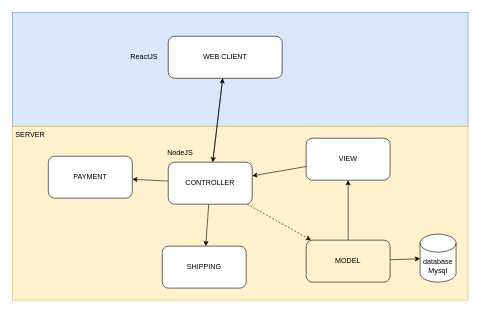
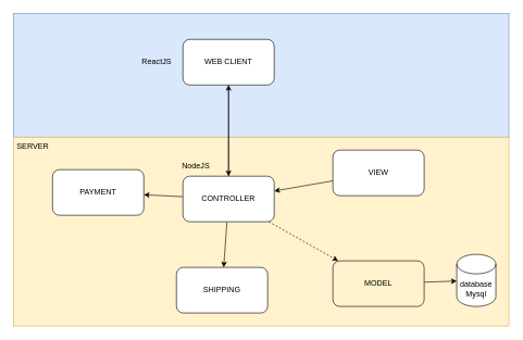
  <mxCell id="0" />
  <mxCell id="1" parent="0" />
  <mxCell id="2" value="" style="rounded=0;whiteSpace=wrap;html=1;fillColor=#dae8fc;strokeColor=#6c8ebf;" vertex="1" parent="1"><mxGeometry y="20" width="760" height="190" as="geometry" x="20" /></mxCell>
  <mxCell id="3" value="" style="rounded=0;whiteSpace=wrap;html=1;fillColor=#fff2cc;strokeColor=#d6b656;" vertex="1" parent="1"><mxGeometry y="210" width="760" height="290" as="geometry" x="20" /></mxCell>
  <mxCell id="4" style="edgeStyle=none;rounded=0;orthogonalLoop=1;jettySize=auto;html=1;" edge="1" parent="1" source="5" target="13"><mxGeometry relative="1" as="geometry" /></mxCell>
- <mxCell id="5" value="WEB CLIENT" style="rounded=1;whiteSpace=wrap;html=1;" vertex="1" parent="1"><mxGeometry x="280" y="60" width="190" height="70" as="geometry" /></mxCell>
+ <mxCell id="5" value="WEB CLIENT" style="rounded=1;whiteSpace=wrap;html=1;" vertex="1" parent="1"><mxGeometry x="280" y="60" width="140" height="70" as="geometry" /></mxCell>
  <mxCell id="6" style="edgeStyle=none;rounded=0;orthogonalLoop=1;jettySize=auto;html=1;" edge="1" parent="1" source="7" target="13"><mxGeometry relative="1" as="geometry" /></mxCell>
  <mxCell id="7" value="VIEW" style="rounded=1;whiteSpace=wrap;html=1;" vertex="1" parent="1"><mxGeometry x="510" y="230" width="140" height="70" as="geometry" /></mxCell>
  <mxCell id="8" value="database&lt;br&gt;Mysql" style="shape=cylinder3;whiteSpace=wrap;html=1;boundedLbl=1;backgroundOutline=1;size=15;" vertex="1" parent="1"><mxGeometry x="700" y="390" width="60" height="80" as="geometry" /></mxCell>
  <mxCell id="9" style="edgeStyle=none;rounded=0;orthogonalLoop=1;jettySize=auto;html=1;dashed=1;" edge="1" parent="1" source="13" target="16"><mxGeometry relative="1" as="geometry" /></mxCell>
  <mxCell id="10" style="edgeStyle=none;rounded=0;orthogonalLoop=1;jettySize=auto;html=1;" edge="1" parent="1" source="13" target="18"><mxGeometry relative="1" as="geometry" /></mxCell>
  <mxCell id="11" style="edgeStyle=none;rounded=0;orthogonalLoop=1;jettySize=auto;html=1;" edge="1" parent="1" source="13" target="5"><mxGeometry relative="1" as="geometry" /></mxCell>
  <mxCell id="12" style="edgeStyle=none;rounded=0;orthogonalLoop=1;jettySize=auto;html=1;" edge="1" parent="1" source="13" target="17"><mxGeometry relative="1" as="geometry" /></mxCell>
  <mxCell id="13" value="CONTROLLER" style="rounded=1;whiteSpace=wrap;html=1;" vertex="1" parent="1"><mxGeometry x="280" y="270" width="140" height="70" as="geometry" /></mxCell>
  <mxCell id="14" style="edgeStyle=none;rounded=0;orthogonalLoop=1;jettySize=auto;html=1;" edge="1" parent="1" source="16" target="8"><mxGeometry relative="1" as="geometry" /></mxCell>
- <mxCell id="15" style="edgeStyle=none;rounded=0;orthogonalLoop=1;jettySize=auto;html=1;" edge="1" parent="1" source="16" target="7"><mxGeometry relative="1" as="geometry" /></mxCell>
  <mxCell id="16" value="MODEL" style="rounded=1;whiteSpace=wrap;html=1;fillColor=#fff2cc;" vertex="1" parent="1"><mxGeometry x="510" y="400" width="140" height="70" as="geometry" /></mxCell>
  <mxCell id="17" value="SHIPPING" style="rounded=1;whiteSpace=wrap;html=1;" vertex="1" parent="1"><mxGeometry x="270" y="410" width="140" height="70" as="geometry" /></mxCell>
  <mxCell id="18" value="PAYMENT" style="rounded=1;whiteSpace=wrap;html=1;" vertex="1" parent="1"><mxGeometry x="80" y="260" width="140" height="70" as="geometry" /></mxCell>
  <mxCell id="19" value="SERVER" style="text;html=1;strokeColor=none;fillColor=none;align=center;verticalAlign=middle;whiteSpace=wrap;rounded=0;" vertex="1" parent="1"><mxGeometry y="210" width="60" height="30" as="geometry" x="20" /></mxCell>
  <mxCell id="20" value="NodeJS" style="text;html=1;strokeColor=none;fillColor=none;align=center;verticalAlign=middle;whiteSpace=wrap;rounded=0;" vertex="1" parent="1"><mxGeometry x="270" y="240" width="60" height="30" as="geometry" /></mxCell>
  <mxCell id="21" value="ReactJS" style="text;html=1;strokeColor=none;fillColor=none;align=center;verticalAlign=middle;whiteSpace=wrap;rounded=0;" vertex="1" parent="1"><mxGeometry x="210" y="80" width="60" height="30" as="geometry" /></mxCell>
